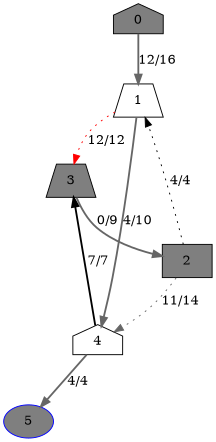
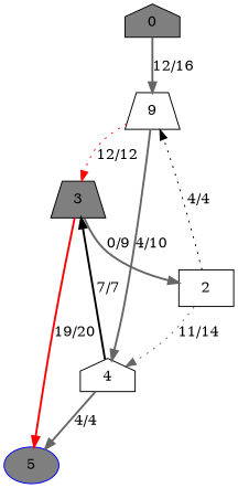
  digraph {
    node [color=black fillcolor=grey50 shape=house style=filled]
    edge [color=gray40 style=bold]
    0
-   1 [fillcolor=grey100 shape=trapezium]
+   1 [fillcolor=grey100 shape=trapezium label=9]
    3 [shape=trapezium]
    4 [fillcolor=grey100]
-   2 [shape=box]
+   2 [fillcolor=grey100 shape=box]
    5 [color=blue shape=ellipse]
    0 -> 1 [label="12/16"]
    1 -> 3 [color=red label="12/12" style=dotted]
    1 -> 4 [label="4/10"]
    3 -> 2 [label="0/9"]
+   3 -> 5 [color=red label="19/20"]
    4 -> 3 [color=black label="7/7"]
    4 -> 5 [label="4/4"]
    2 -> 1 [color=black label="4/4" style=dotted]
    2 -> 4 [label="11/14" style=dotted]
  }
